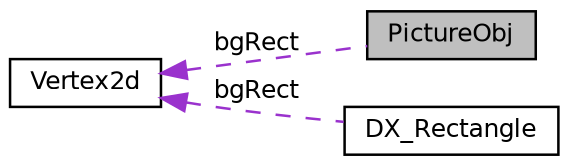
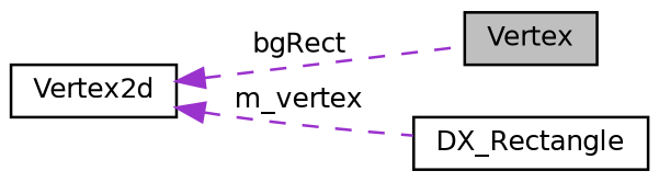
  digraph {
    rankdir=LR
    node [color=black fillcolor=white fontname=Helvetica fontsize=10 shape=record style=filled]
    edge [color=darkorchid3 dir=back fontname=Helvetica fontsize=10 labelfontname=Helvetica labelfontsize=10 style=dashed]
-   n1 [fillcolor=grey75 fontcolor=black height=0.2 label=PictureObj width=0.4]
+   n1 [fillcolor=grey75 fontcolor=black height=0.2 label=Vertex width=0.4]
    n2 [height=0.2 label=DX_Rectangle width=0.4]
    n3 [height=0.2 label=Vertex2d width=0.4]
    n3 -> n1 [label=" bgRect"]
-   n3 -> n2 [label=" bgRect"]
+   n3 -> n2 [label=" m_vertex"]
  }
